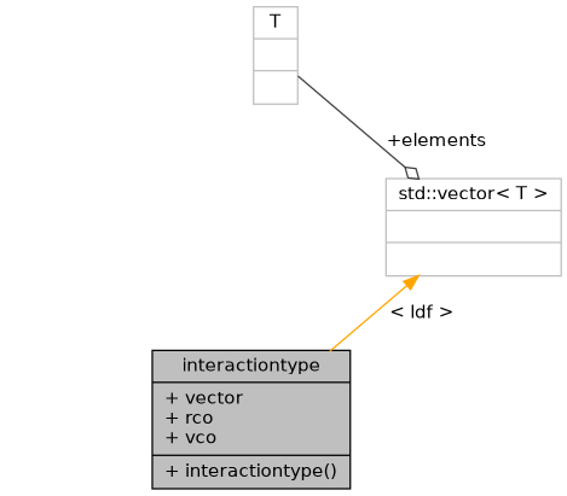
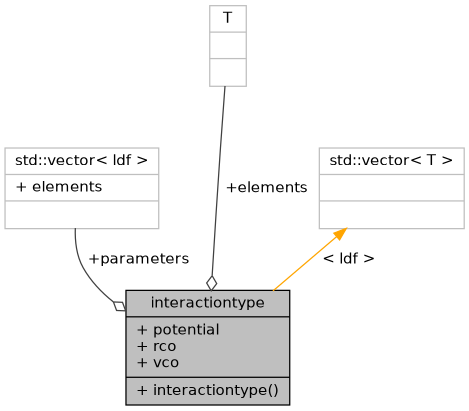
  digraph {
    node [color=grey75 fontname=Helvetica fontsize=12 shape=record]
    edge [arrowhead=odiamond color=grey25 fontname=Helvetica fontsize=12 labelfontname=Helvetica labelfontsize=12 style=solid]
-   n1 [color=black fillcolor=grey75 fontcolor=black height=0.2 label="{interactiontype\n|+ vector\l+ rco\l+ vco\l|+ interactiontype()\l}" style=filled width=0.4]
+   n1 [color=black fillcolor=grey75 fontcolor=black height=0.2 label="{interactiontype\n|+ potential\l+ rco\l+ vco\l|+ interactiontype()\l}" style=filled width=0.4]
+   n2 [height=0.2 label="{std::vector\< ldf \>\n|+ elements\l|}" width=0.4]
    n3 [height=0.2 label="{std::vector\< T \>\n||}" width=0.4]
    n4 [height=0.2 label="{T\n||}" width=0.4]
+   n2 -> n1 [label=" +parameters"]
    n3 -> n1 [color=orange dir=back label=" \< ldf \>" arrowhead=""]
-   n4 -> n3 [label=" +elements"]
+   n4 -> n1 [label=" +elements"]
  }
